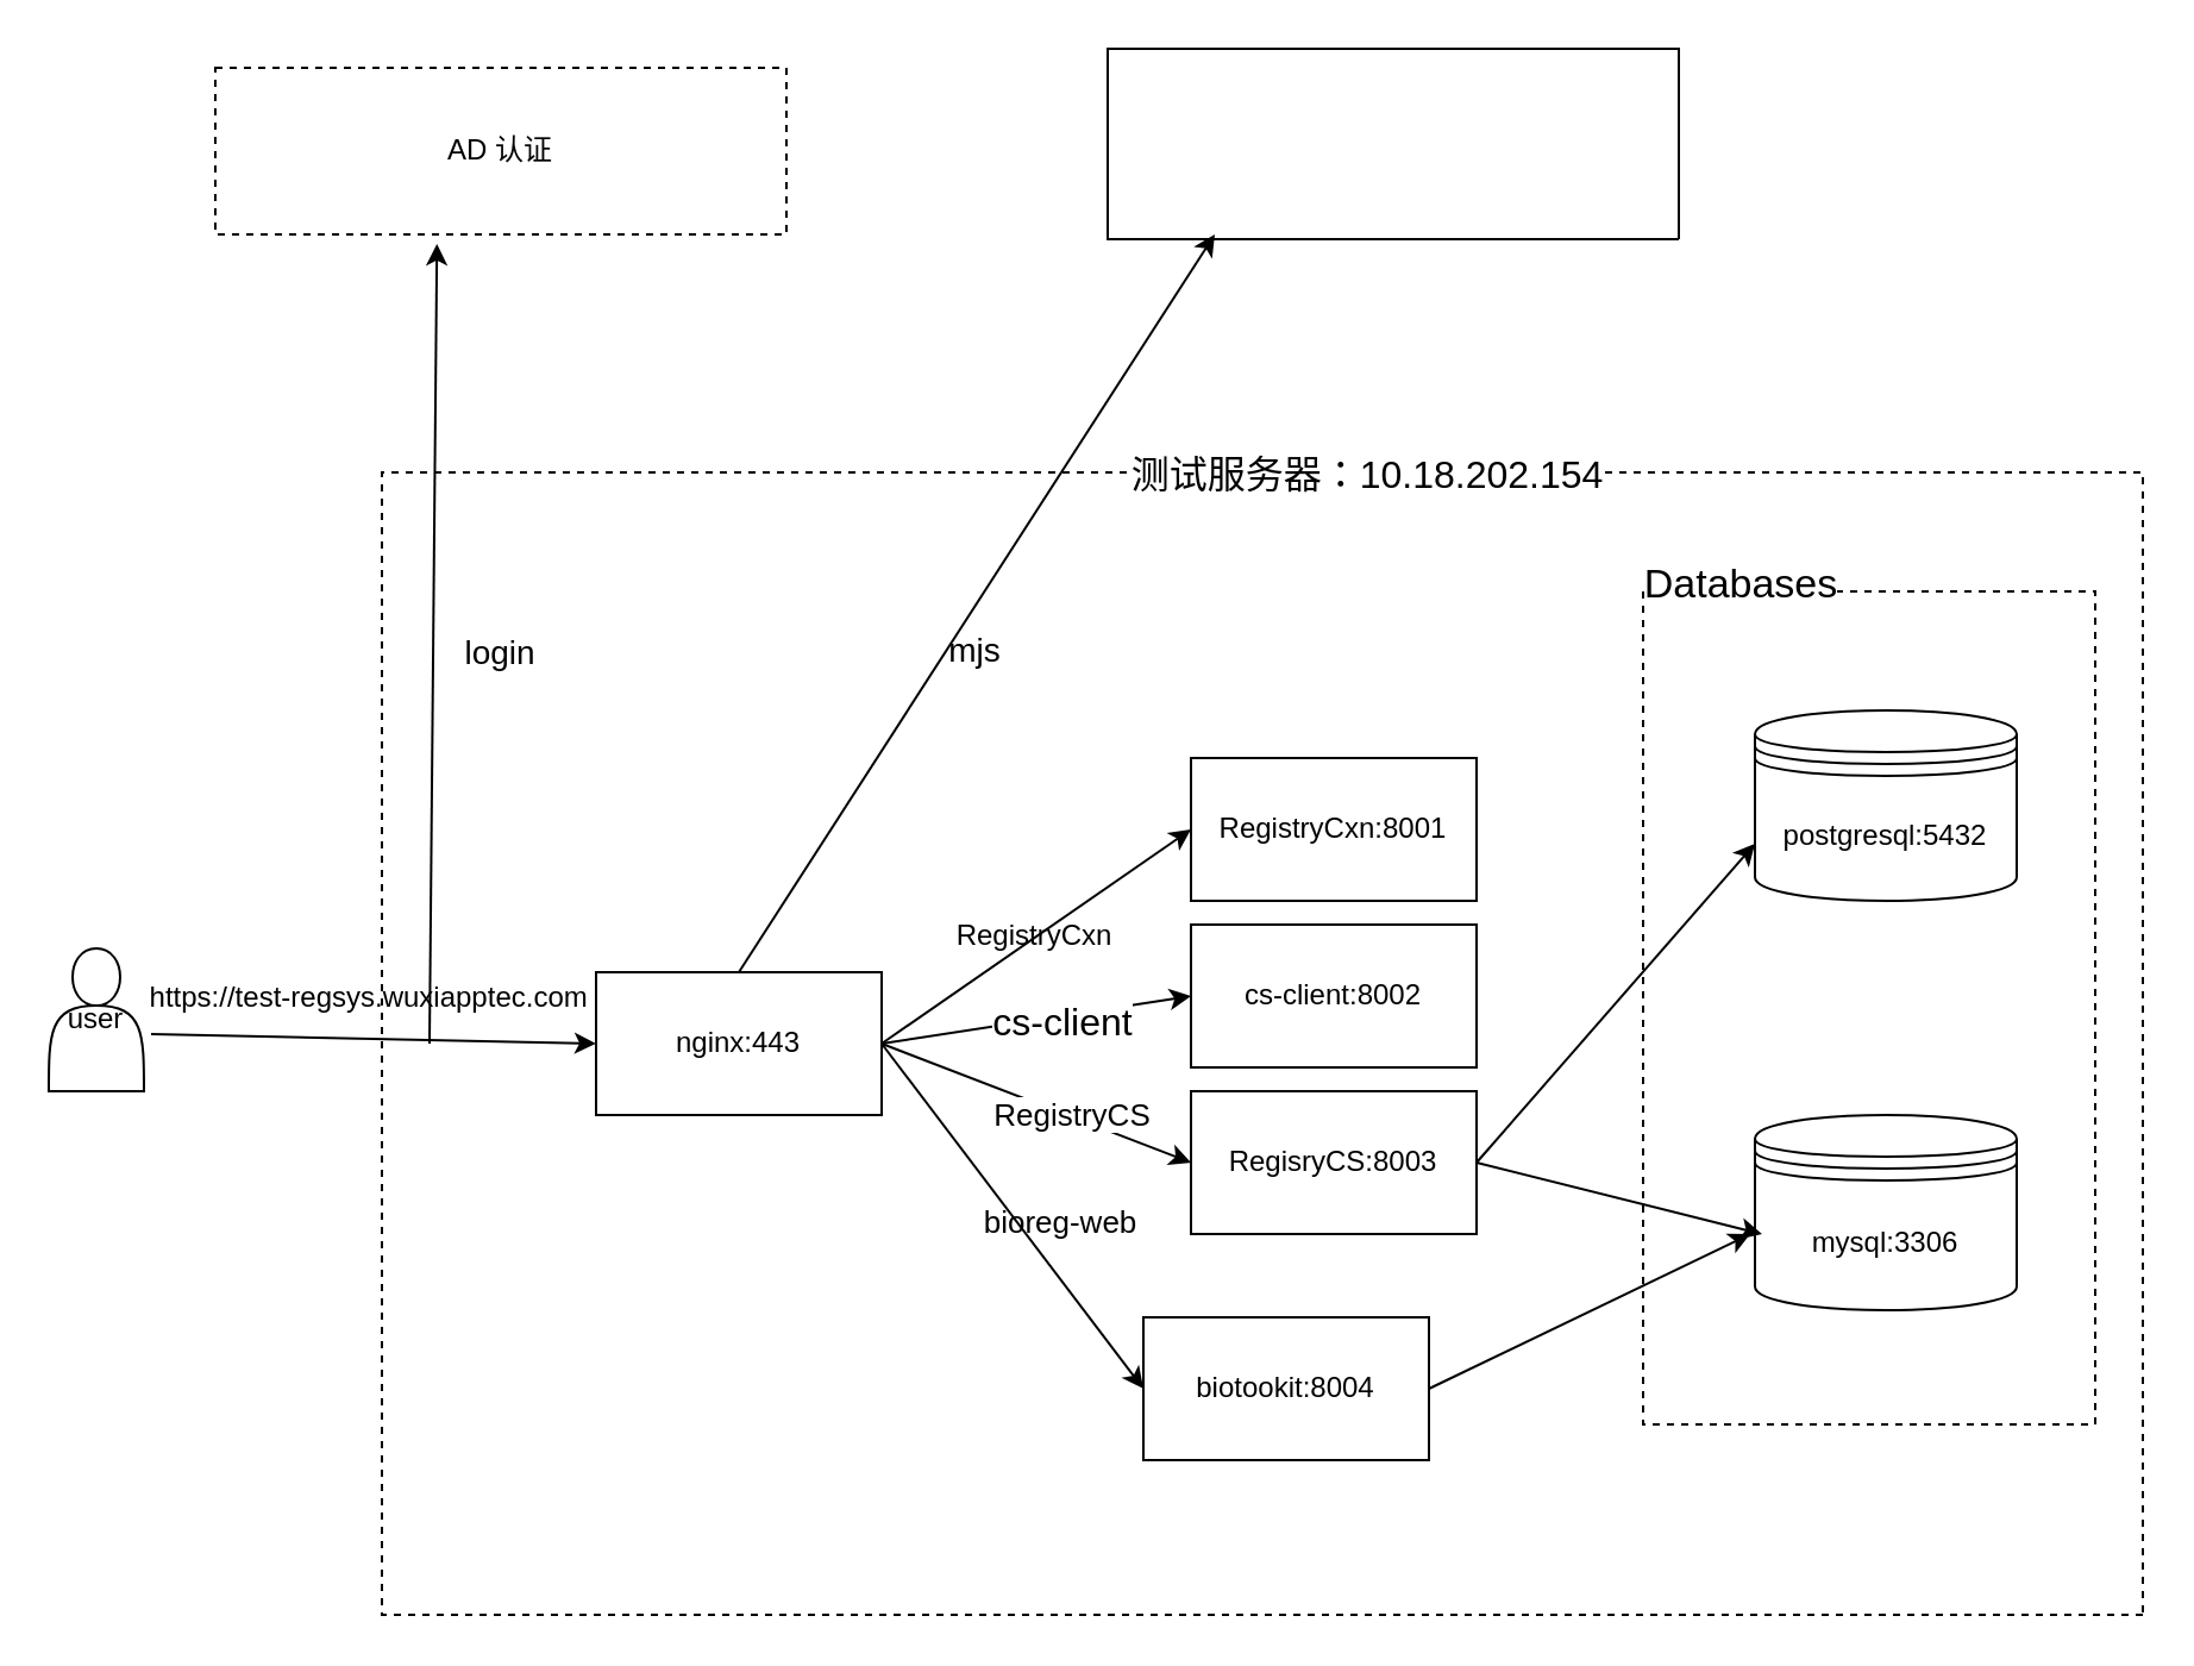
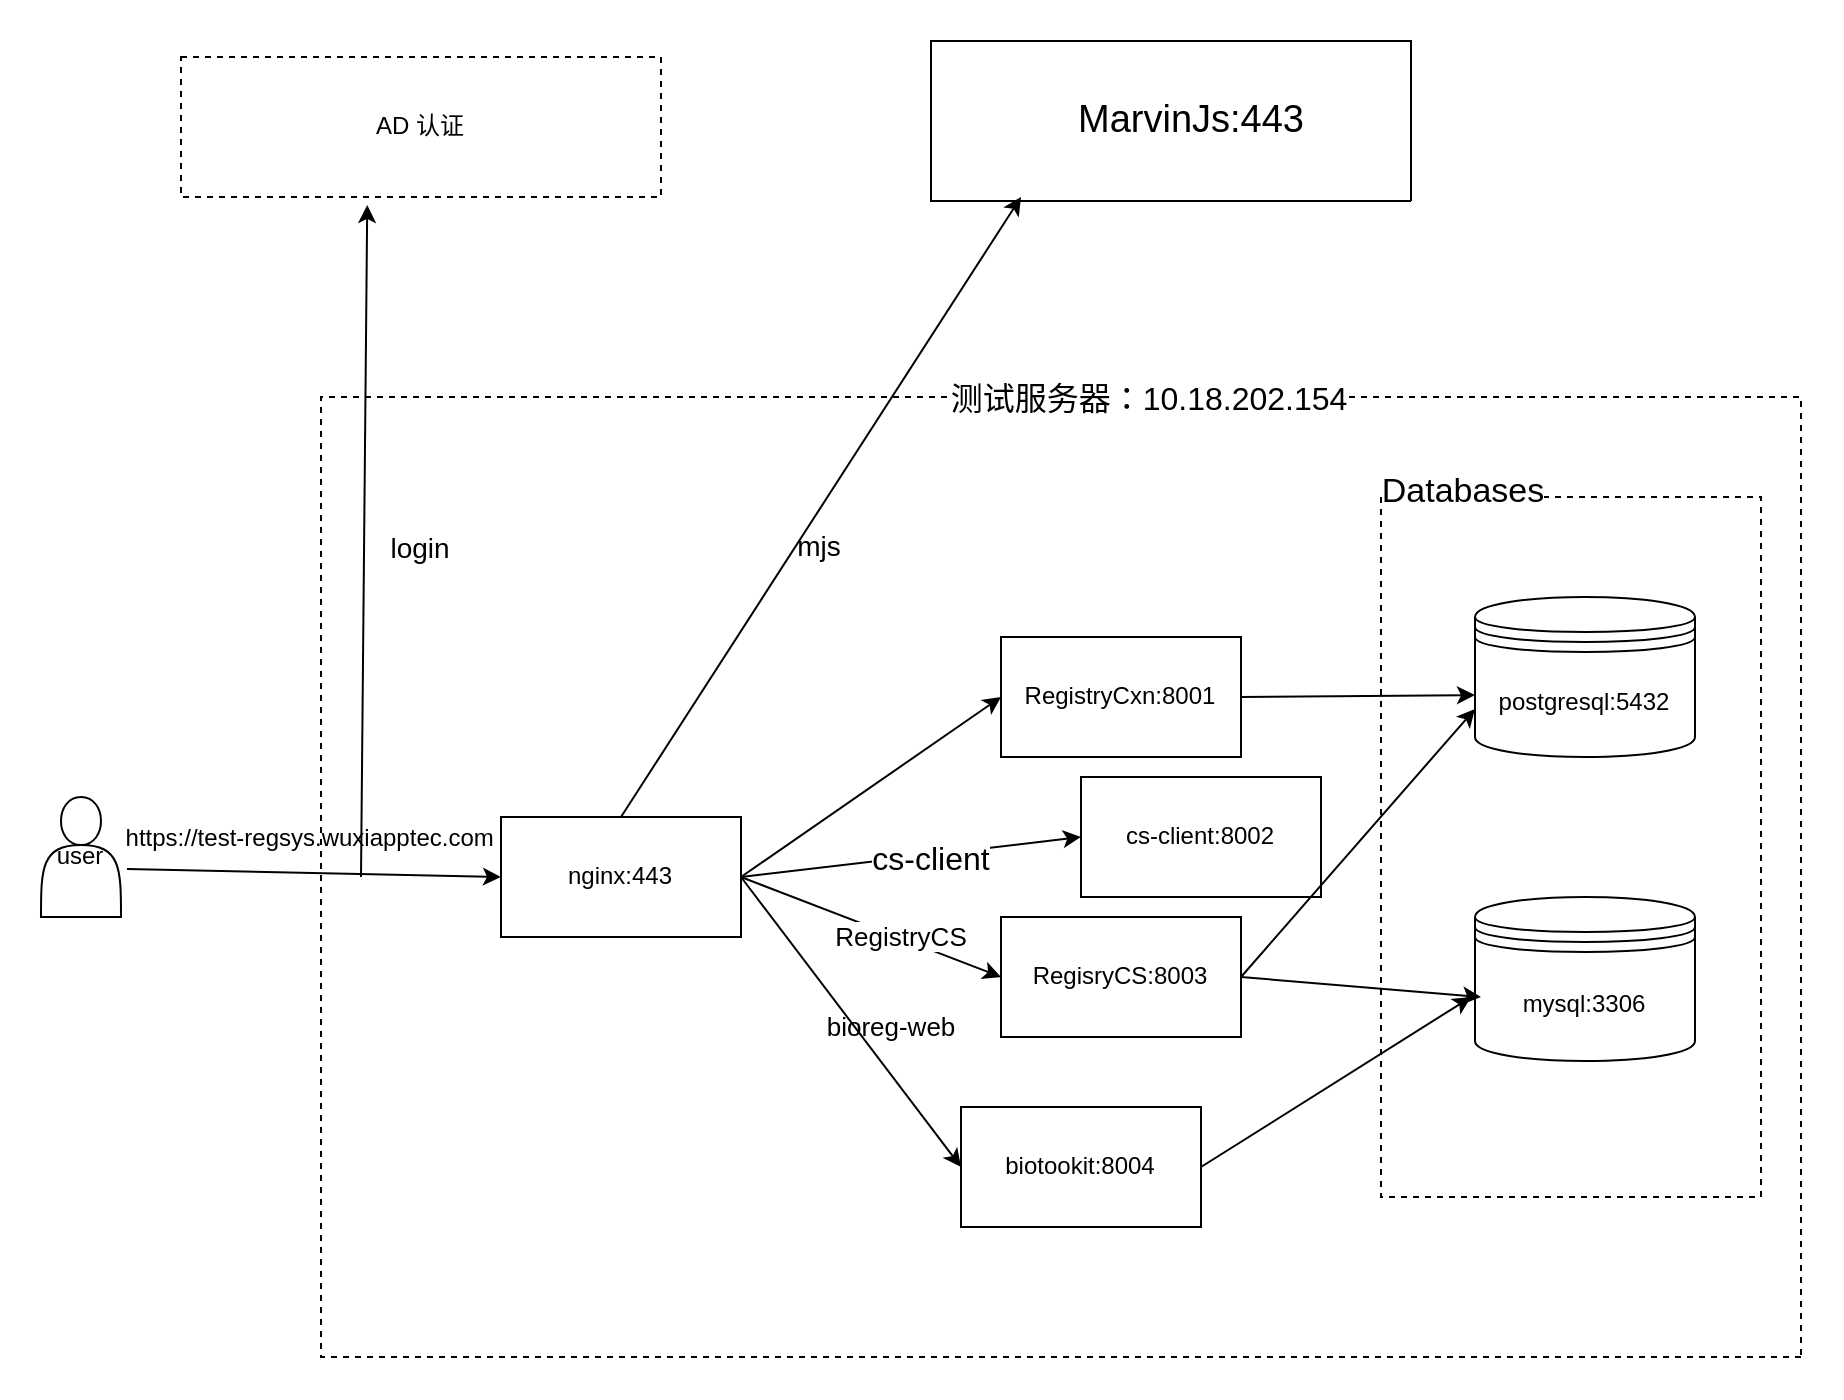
  <mxCell id="0" />
  <mxCell id="1" parent="0" />
  <mxCell id="2" value="user" style="shape=actor;whiteSpace=wrap;html=1;" vertex="1" parent="1"><mxGeometry y="398" width="40" height="60" as="geometry" x="20" /></mxCell>
  <mxCell id="3" style="rounded=0;orthogonalLoop=1;jettySize=auto;html=1;entryX=0;entryY=0.5;entryDx=0;entryDy=0;" edge="1" parent="1" target="13"><mxGeometry relative="1" as="geometry"><mxPoint x="370" y="438" as="sourcePoint" /></mxGeometry></mxCell>
  <mxCell id="4" value="&lt;font style=&quot;font-size: 16px;&quot;&gt;cs-client&lt;/font&gt;" style="edgeLabel;html=1;align=center;verticalAlign=middle;resizable=0;points=[];" vertex="1" connectable="0" parent="3"><mxGeometry x="-0.033" relative="1" as="geometry"><mxPoint x="12" as="offset" /></mxGeometry></mxCell>
  <mxCell id="5" value="nginx:443" style="rounded=0;whiteSpace=wrap;html=1;" vertex="1" parent="1"><mxGeometry x="250" y="408" width="120" height="60" as="geometry" /></mxCell>
  <mxCell id="6" value="" style="endArrow=classic;html=1;rounded=0;entryX=0;entryY=0.5;entryDx=0;entryDy=0;exitX=1.075;exitY=0.6;exitDx=0;exitDy=0;exitPerimeter=0;" edge="1" parent="1" source="2" target="5"><mxGeometry width="50" height="50" relative="1" as="geometry"><mxPoint x="60" y="443" as="sourcePoint" /><mxPoint x="460" y="378" as="targetPoint" /></mxGeometry></mxCell>
  <mxCell id="7" value="&lt;font style=&quot;font-size: 12px;&quot;&gt;&amp;nbsp; https://test-regsys.wuxiapptec.com&lt;/font&gt;" style="edgeLabel;html=1;align=center;verticalAlign=middle;resizable=0;points=[];" vertex="1" connectable="0" parent="6"><mxGeometry x="-0.411" y="3" relative="1" as="geometry"><mxPoint x="32" y="-14" as="offset" /></mxGeometry></mxCell>
  <mxCell id="8" value="" style="endArrow=none;dashed=1;html=1;rounded=0;" edge="1" parent="1"><mxGeometry width="50" height="50" relative="1" as="geometry"><mxPoint x="900" y="678" as="sourcePoint" /><mxPoint x="900" y="678" as="targetPoint" /><Array as="points"><mxPoint x="160" y="678" /><mxPoint x="160" y="198" /><mxPoint x="900" y="198" /></Array></mxGeometry></mxCell>
  <mxCell id="9" value="&lt;font style=&quot;font-size: 16px;&quot;&gt;测试服务器：10.18.202.154&lt;/font&gt;" style="edgeLabel;html=1;align=center;verticalAlign=middle;resizable=0;points=[];" vertex="1" connectable="0" parent="8"><mxGeometry x="0.306" relative="1" as="geometry"><mxPoint x="40" as="offset" /></mxGeometry></mxCell>
  <mxCell id="10" value="" style="endArrow=classic;html=1;rounded=0;exitX=1;exitY=0.5;exitDx=0;exitDy=0;entryX=0;entryY=0.5;entryDx=0;entryDy=0;" edge="1" parent="1" source="5" target="12"><mxGeometry width="50" height="50" relative="1" as="geometry"><mxPoint x="410" y="428" as="sourcePoint" /><mxPoint x="500" y="328" as="targetPoint" /></mxGeometry></mxCell>
- <mxCell id="11" value="RegistryCxn" style="text;html=1;align=center;verticalAlign=middle;resizable=0;points=[];autosize=1;strokeColor=none;fillColor=none;" vertex="1" parent="1"><mxGeometry x="389" y="378" width="90" height="30" as="geometry" /></mxCell>
  <mxCell id="12" value="RegistryCxn:8001" style="rounded=0;whiteSpace=wrap;html=1;" vertex="1" parent="1"><mxGeometry x="500" y="318" width="120" height="60" as="geometry" /></mxCell>
- <mxCell id="13" value="cs-client:8002" style="rounded=0;whiteSpace=wrap;html=1;" vertex="1" parent="1"><mxGeometry x="500" y="388" width="120" height="60" as="geometry" /></mxCell>
+ <mxCell id="13" value="cs-client:8002" style="rounded=0;whiteSpace=wrap;html=1;" vertex="1" parent="1"><mxGeometry x="540" y="388" width="120" height="60" as="geometry" /></mxCell>
  <mxCell id="14" value="&lt;font style=&quot;font-size: 13px;&quot;&gt;RegistryCS&lt;/font&gt;" style="edgeStyle=none;orthogonalLoop=1;jettySize=auto;html=1;rounded=0;entryX=0;entryY=0.5;entryDx=0;entryDy=0;exitX=1;exitY=0.5;exitDx=0;exitDy=0;" edge="1" parent="1" source="5" target="15"><mxGeometry x="0.227" y="1" width="80" relative="1" as="geometry"><mxPoint x="365" y="458" as="sourcePoint" /><mxPoint x="445" y="458" as="targetPoint" /><Array as="points" /><mxPoint as="offset" /></mxGeometry></mxCell>
  <mxCell id="15" value="RegisryCS:8003" style="rounded=0;whiteSpace=wrap;html=1;" vertex="1" parent="1"><mxGeometry x="500" y="458" width="120" height="60" as="geometry" /></mxCell>
  <mxCell id="16" value="" style="endArrow=classic;html=1;rounded=0;entryX=0;entryY=0.5;entryDx=0;entryDy=0;" edge="1" parent="1" target="18"><mxGeometry width="50" height="50" relative="1" as="geometry"><mxPoint x="370" y="438" as="sourcePoint" /><mxPoint x="500" y="598" as="targetPoint" /></mxGeometry></mxCell>
  <mxCell id="17" value="&lt;font style=&quot;font-size: 13px;&quot;&gt;bioreg-web&lt;/font&gt;" style="text;html=1;align=center;verticalAlign=middle;resizable=0;points=[];autosize=1;strokeColor=none;fillColor=none;rotation=0;" vertex="1" parent="1"><mxGeometry x="400" y="498" width="90" height="30" as="geometry" /></mxCell>
  <mxCell id="18" value="biotookit:8004" style="rounded=0;whiteSpace=wrap;html=1;" vertex="1" parent="1"><mxGeometry x="480" y="553" width="120" height="60" as="geometry" /></mxCell>
  <mxCell id="19" value="postgresql:5432" style="shape=datastore;whiteSpace=wrap;html=1;" vertex="1" parent="1"><mxGeometry x="737" y="298" width="110" height="80" as="geometry" /></mxCell>
- <mxCell id="20" value="mysql:3306" style="shape=datastore;whiteSpace=wrap;html=1;" vertex="1" parent="1"><mxGeometry x="737" y="468" width="110" height="82" as="geometry" /></mxCell>
+ <mxCell id="20" value="mysql:3306" style="shape=datastore;whiteSpace=wrap;html=1;" vertex="1" parent="1"><mxGeometry x="737" y="448" width="110" height="82" as="geometry" /></mxCell>
  <mxCell id="21" value="" style="endArrow=none;dashed=1;html=1;rounded=0;" edge="1" parent="1"><mxGeometry width="50" height="50" relative="1" as="geometry"><mxPoint x="880" y="598" as="sourcePoint" /><mxPoint x="880" y="598" as="targetPoint" /><Array as="points"><mxPoint x="880" y="248" /><mxPoint x="690" y="248" /><mxPoint x="690" y="598" /></Array></mxGeometry></mxCell>
  <mxCell id="22" value="&lt;font style=&quot;font-size: 17px;&quot;&gt;Databases&lt;/font&gt;" style="edgeLabel;html=1;align=center;verticalAlign=middle;resizable=0;points=[];" vertex="1" connectable="0" parent="21"><mxGeometry x="-0.039" y="-3" relative="1" as="geometry"><mxPoint x="19" as="offset" /></mxGeometry></mxCell>
+ <mxCell id="23" value="" style="endArrow=classic;html=1;rounded=0;entryX=0;entryY=0.613;entryDx=0;entryDy=0;entryPerimeter=0;exitX=1;exitY=0.5;exitDx=0;exitDy=0;" edge="1" parent="1" source="12" target="19"><mxGeometry width="50" height="50" relative="1" as="geometry"><mxPoint x="410" y="428" as="sourcePoint" /><mxPoint x="460" y="378" as="targetPoint" /></mxGeometry></mxCell>
  <mxCell id="24" value="" style="endArrow=classic;html=1;rounded=0;entryX=0.027;entryY=0.61;entryDx=0;entryDy=0;entryPerimeter=0;exitX=1;exitY=0.5;exitDx=0;exitDy=0;" edge="1" parent="1" source="15" target="20"><mxGeometry width="50" height="50" relative="1" as="geometry"><mxPoint x="410" y="428" as="sourcePoint" /><mxPoint x="460" y="378" as="targetPoint" /></mxGeometry></mxCell>
  <mxCell id="25" value="" style="endArrow=classic;html=1;rounded=0;entryX=0;entryY=0.7;entryDx=0;entryDy=0;" edge="1" parent="1" target="19"><mxGeometry width="50" height="50" relative="1" as="geometry"><mxPoint x="620" y="488" as="sourcePoint" /><mxPoint x="460" y="378" as="targetPoint" /><Array as="points" /></mxGeometry></mxCell>
  <mxCell id="26" style="rounded=0;orthogonalLoop=1;jettySize=auto;html=1;exitX=1;exitY=0.5;exitDx=0;exitDy=0;entryX=-0.018;entryY=0.61;entryDx=0;entryDy=0;entryPerimeter=0;" edge="1" parent="1" source="18" target="20"><mxGeometry relative="1" as="geometry" /></mxCell>
  <mxCell id="27" value="" style="endArrow=none;html=1;rounded=0;" edge="1" parent="1"><mxGeometry width="50" height="50" relative="1" as="geometry"><mxPoint x="705" y="100" as="sourcePoint" /><mxPoint x="705" y="100" as="targetPoint" /><Array as="points"><mxPoint x="465" y="100" /><mxPoint x="465" y="20" /><mxPoint x="705" y="20" /></Array></mxGeometry></mxCell>
+ <mxCell id="28" value="&lt;font style=&quot;font-size: 19px;&quot;&gt;MarvinJs:443&lt;/font&gt;" style="text;html=1;align=center;verticalAlign=middle;resizable=0;points=[];autosize=1;strokeColor=none;fillColor=none;" vertex="1" parent="1"><mxGeometry x="525" y="40" width="140" height="40" as="geometry" /></mxCell>
  <mxCell id="29" value="" style="endArrow=classic;html=1;rounded=0;exitX=0.5;exitY=0;exitDx=0;exitDy=0;" edge="1" parent="1" source="5"><mxGeometry width="50" height="50" relative="1" as="geometry"><mxPoint x="410" y="428" as="sourcePoint" /><mxPoint x="510" y="98" as="targetPoint" /></mxGeometry></mxCell>
  <mxCell id="30" value="" style="endArrow=classic;html=1;rounded=0;entryX=0.388;entryY=1.057;entryDx=0;entryDy=0;entryPerimeter=0;" edge="1" parent="1" target="31"><mxGeometry width="50" height="50" relative="1" as="geometry"><mxPoint x="180" y="438" as="sourcePoint" /><mxPoint x="180" y="168" as="targetPoint" /></mxGeometry></mxCell>
  <mxCell id="31" value="AD 认证" style="rounded=0;whiteSpace=wrap;html=1;dashed=1;" vertex="1" parent="1"><mxGeometry x="90" y="28" width="240" height="70" as="geometry" /></mxCell>
  <mxCell id="32" value="login" style="text;align=center;verticalAlign=middle;resizable=0;points=[];autosize=1;strokeColor=none;fillColor=none;fontSize=14;" vertex="1" parent="1"><mxGeometry x="185" y="258" width="50" height="30" as="geometry" /></mxCell>
  <mxCell id="33" value="mjs" style="text;html=1;align=center;verticalAlign=middle;resizable=0;points=[];autosize=1;strokeColor=none;fillColor=none;fontSize=14;" vertex="1" parent="1"><mxGeometry x="384" y="258" width="50" height="30" as="geometry" /></mxCell>
